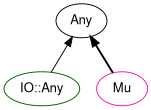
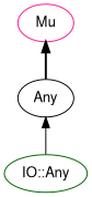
  digraph {
    bgcolor="#FFFFFF"
    rankdir=BT
    splines=polyline
    node [fontcolor="#000000" fontname=FreeSans]
    edge [color="#000000"]
    n1 [color=darkgreen label="IO::Any"]
    Any [color=black]
    Mu [color=deeppink]
    n1 -> Any [style=solid]
-   Mu -> Any [style=bold]
+   Any -> Mu [style=bold]
  }
